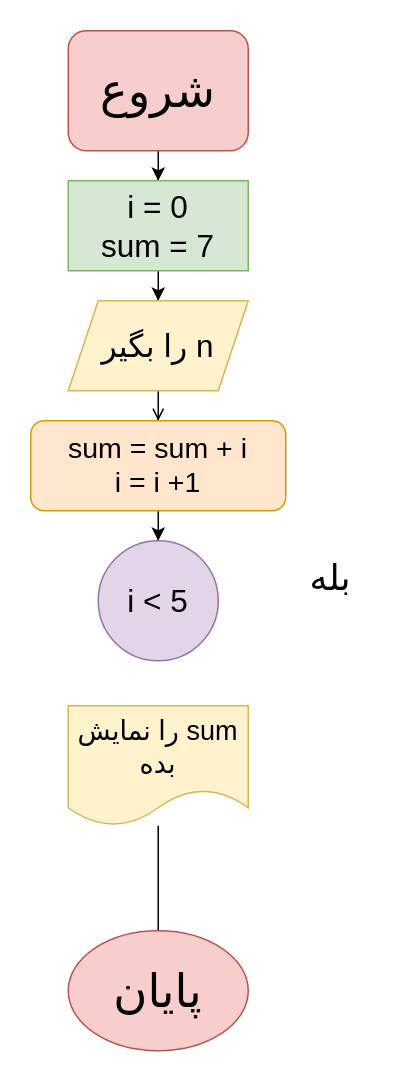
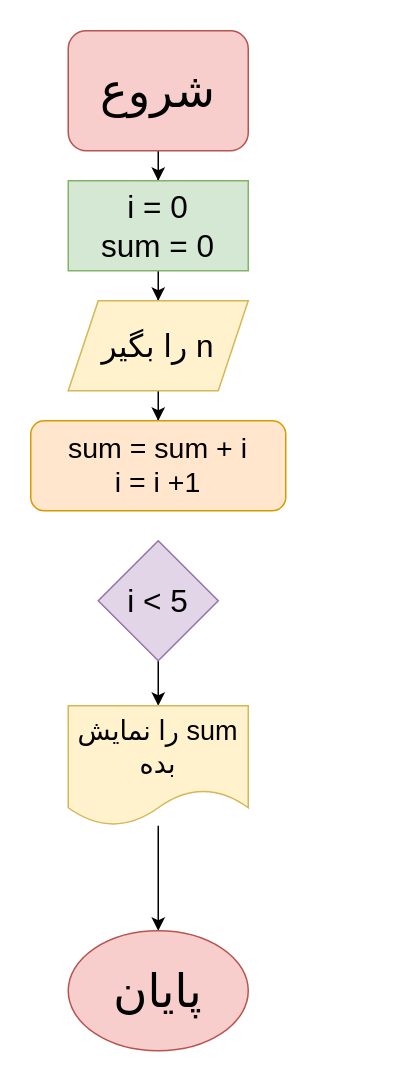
  <mxCell id="0" />
  <mxCell id="1" parent="0" />
  <mxCell id="2" value="" style="edgeStyle=orthogonalEdgeStyle;rounded=0;orthogonalLoop=1;jettySize=auto;html=1;" edge="1" parent="1" source="3" target="5"><mxGeometry relative="1" as="geometry" /></mxCell>
  <mxCell id="3" value="&lt;font style=&quot;font-size: 31px;&quot;&gt;شروع&lt;/font&gt;" style="whiteSpace=wrap;html=1;fillColor=#f8cecc;strokeColor=#b85450;rounded=1;" vertex="1" parent="1"><mxGeometry x="45" y="20" width="120" height="80" as="geometry" /></mxCell>
  <mxCell id="4" value="" style="edgeStyle=orthogonalEdgeStyle;rounded=0;orthogonalLoop=1;jettySize=auto;html=1;" edge="1" parent="1" source="5" target="7"><mxGeometry relative="1" as="geometry" /></mxCell>
- <mxCell id="5" value="&lt;font style=&quot;font-size: 21px;&quot;&gt;i = 0&lt;br&gt;sum = 7&lt;/font&gt;" style="rounded=0;whiteSpace=wrap;html=1;fillColor=#d5e8d4;strokeColor=#82b366;" vertex="1" parent="1"><mxGeometry x="45" y="120" width="120" height="60" as="geometry" /></mxCell>
- <mxCell id="6" value="" style="edgeStyle=orthogonalEdgeStyle;rounded=0;orthogonalLoop=1;jettySize=auto;html=1;endArrow=open;" edge="1" parent="1" source="7" target="9"><mxGeometry relative="1" as="geometry" /></mxCell>
+ <mxCell id="5" value="&lt;font style=&quot;font-size: 21px;&quot;&gt;i = 0&lt;br&gt;sum = 0&lt;/font&gt;" style="rounded=0;whiteSpace=wrap;html=1;fillColor=#d5e8d4;strokeColor=#82b366;" vertex="1" parent="1"><mxGeometry x="45" y="120" width="120" height="60" as="geometry" /></mxCell>
+ <mxCell id="6" value="" style="edgeStyle=orthogonalEdgeStyle;rounded=0;orthogonalLoop=1;jettySize=auto;html=1;" edge="1" parent="1" source="7" target="9"><mxGeometry relative="1" as="geometry" /></mxCell>
  <mxCell id="7" value="&lt;div style=&quot;direction: rtl;&quot;&gt;&lt;span style=&quot;background-color: initial;&quot;&gt;&lt;font style=&quot;font-size: 21px;&quot;&gt;n را بگیر&lt;/font&gt;&lt;/span&gt;&lt;/div&gt;" style="shape=parallelogram;perimeter=parallelogramPerimeter;whiteSpace=wrap;html=1;fixedSize=1;fillColor=#fff2cc;strokeColor=#d6b656;" vertex="1" parent="1"><mxGeometry x="45" y="200" width="120" height="60" as="geometry" /></mxCell>
- <mxCell id="8" value="" style="edgeStyle=orthogonalEdgeStyle;rounded=0;orthogonalLoop=1;jettySize=auto;html=1;" edge="1" parent="1" source="9" target="11"><mxGeometry relative="1" as="geometry" /></mxCell>
  <mxCell id="9" value="&lt;font style=&quot;font-size: 19px;&quot;&gt;sum = sum + i&lt;br&gt;i = i +1&lt;/font&gt;" style="whiteSpace=wrap;html=1;fillColor=#ffe6cc;strokeColor=#d79b00;rounded=1;" vertex="1" parent="1"><mxGeometry x="20" y="280" width="170" height="60" as="geometry" /></mxCell>
- <mxCell id="11" value="&lt;font style=&quot;font-size: 21px;&quot;&gt;i &amp;lt; 5&lt;/font&gt;" style="ellipse;whiteSpace=wrap;html=1;fillColor=#e1d5e7;strokeColor=#9673a6;" vertex="1" parent="1"><mxGeometry x="65" y="360" width="80" height="80" as="geometry" /></mxCell>
- <mxCell id="12" value="&lt;font style=&quot;font-size: 24px;&quot;&gt;بله&lt;/font&gt;" style="text;html=1;strokeColor=none;fillColor=none;align=center;verticalAlign=middle;whiteSpace=wrap;rounded=0;" vertex="1" parent="1"><mxGeometry x="190" y="370" width="60" height="30" as="geometry" /></mxCell>
- <mxCell id="13" value="" style="edgeStyle=orthogonalEdgeStyle;rounded=0;orthogonalLoop=1;jettySize=auto;html=1;endArrow=none;" edge="1" parent="1" source="14" target="15"><mxGeometry relative="1" as="geometry" /></mxCell>
+ <mxCell id="10" value="" style="edgeStyle=orthogonalEdgeStyle;rounded=0;orthogonalLoop=1;jettySize=auto;html=1;" edge="1" parent="1" source="11" target="14"><mxGeometry relative="1" as="geometry" /></mxCell>
+ <mxCell id="11" value="&lt;font style=&quot;font-size: 21px;&quot;&gt;i &amp;lt; 5&lt;/font&gt;" style="rhombus;whiteSpace=wrap;html=1;fillColor=#e1d5e7;strokeColor=#9673a6;" vertex="1" parent="1"><mxGeometry x="65" y="360" width="80" height="80" as="geometry" /></mxCell>
+ <mxCell id="13" value="" style="edgeStyle=orthogonalEdgeStyle;rounded=0;orthogonalLoop=1;jettySize=auto;html=1;" edge="1" parent="1" source="14" target="15"><mxGeometry relative="1" as="geometry" /></mxCell>
  <mxCell id="14" value="&lt;div style=&quot;direction: rtl;&quot;&gt;&lt;span style=&quot;background-color: initial;&quot;&gt;&lt;font style=&quot;font-size: 18px;&quot;&gt;sum را نمایش بده&lt;/font&gt;&lt;/span&gt;&lt;/div&gt;" style="shape=document;whiteSpace=wrap;html=1;boundedLbl=1;fillColor=#fff2cc;strokeColor=#d6b656;" vertex="1" parent="1"><mxGeometry x="45" y="470" width="120" height="80" as="geometry" /></mxCell>
  <mxCell id="15" value="&lt;font style=&quot;font-size: 31px;&quot;&gt;پایان&lt;/font&gt;" style="ellipse;whiteSpace=wrap;html=1;fillColor=#f8cecc;strokeColor=#b85450;" vertex="1" parent="1"><mxGeometry x="45" y="620" width="120" height="80" as="geometry" /></mxCell>
